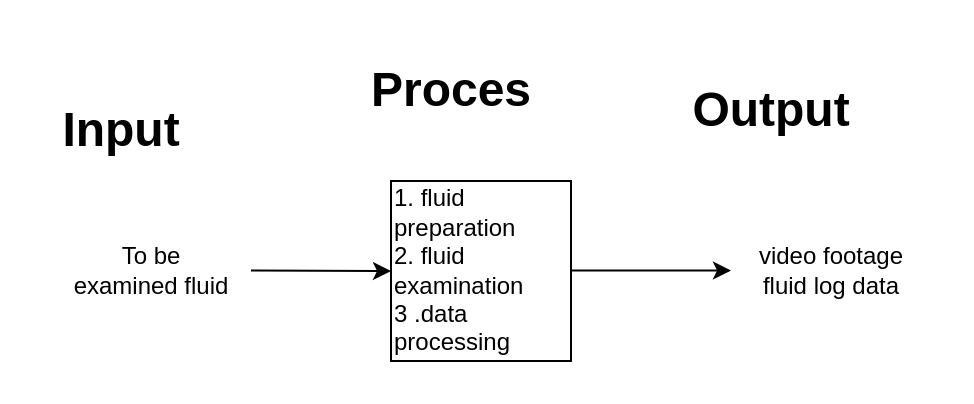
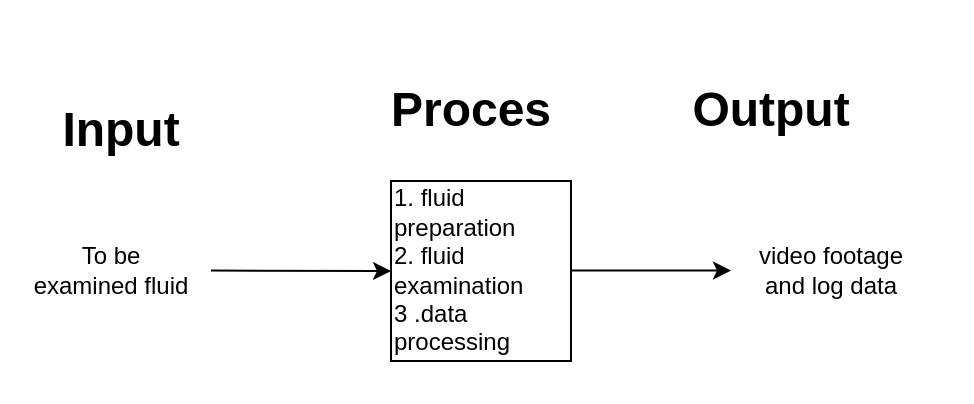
  <mxCell id="0" />
  <mxCell id="1" parent="0" />
  <mxCell id="2" value="&lt;span style=&quot;background-color: initial;&quot;&gt;1. fluid preparation&lt;/span&gt;&lt;br&gt;&lt;span style=&quot;background-color: initial;&quot;&gt;2. fluid examination&lt;/span&gt;&lt;br&gt;&lt;span style=&quot;background-color: initial;&quot;&gt;3 .data processing&lt;/span&gt;" style="whiteSpace=wrap;html=1;aspect=fixed;align=left;" vertex="1" parent="1"><mxGeometry x="195" y="90" width="90" height="90" as="geometry" /></mxCell>
  <mxCell id="3" value="" style="endArrow=classic;html=1;rounded=0;entryX=0;entryY=0.5;entryDx=0;entryDy=0;exitX=1;exitY=0.495;exitDx=0;exitDy=0;exitPerimeter=0;" edge="1" parent="1" source="5" target="2"><mxGeometry width="50" height="50" relative="1" as="geometry"><mxPoint x="125" y="140" as="sourcePoint" /><mxPoint x="275" y="120" as="targetPoint" /><Array as="points" /></mxGeometry></mxCell>
  <mxCell id="4" value="" style="endArrow=classic;html=1;rounded=0;entryX=0;entryY=0.5;entryDx=0;entryDy=0;" edge="1" parent="1"><mxGeometry width="50" height="50" relative="1" as="geometry"><mxPoint x="285" y="134.76" as="sourcePoint" /><mxPoint x="365" y="134.76" as="targetPoint" /><Array as="points" /></mxGeometry></mxCell>
- <mxCell id="5" value="To be &lt;br&gt;examined fluid" style="text;html=1;align=center;verticalAlign=middle;resizable=0;points=[];autosize=1;strokeColor=none;fillColor=none;" vertex="1" parent="1"><mxGeometry x="25" y="115" width="100" height="40" as="geometry" /></mxCell>
- <mxCell id="6" value="video footage&lt;br&gt;fluid log data" style="text;html=1;align=center;verticalAlign=middle;resizable=0;points=[];autosize=1;strokeColor=none;fillColor=none;" vertex="1" parent="1"><mxGeometry x="365" y="115" width="100" height="40" as="geometry" /></mxCell>
+ <mxCell id="5" value="To be &lt;br&gt;examined fluid" style="text;html=1;align=center;verticalAlign=middle;resizable=0;points=[];autosize=1;strokeColor=none;fillColor=none;" vertex="1" parent="1"><mxGeometry x="5" y="115" width="100" height="40" as="geometry" /></mxCell>
+ <mxCell id="6" value="video footage&lt;br&gt;and log data" style="text;html=1;align=center;verticalAlign=middle;resizable=0;points=[];autosize=1;strokeColor=none;fillColor=none;" vertex="1" parent="1"><mxGeometry x="365" y="115" width="100" height="40" as="geometry" /></mxCell>
  <mxCell id="7" value="&lt;h1&gt;Input&lt;/h1&gt;" style="text;html=1;align=center;verticalAlign=middle;resizable=0;points=[];autosize=1;strokeColor=none;fillColor=none;" vertex="1" parent="1"><mxGeometry x="20" y="30" width="80" height="70" as="geometry" /></mxCell>
- <mxCell id="8" value="&lt;h1&gt;Proces&lt;/h1&gt;" style="text;html=1;align=center;verticalAlign=middle;resizable=0;points=[];autosize=1;strokeColor=none;fillColor=none;" vertex="1" parent="1"><mxGeometry x="175" y="10" width="100" height="70" as="geometry" /></mxCell>
+ <mxCell id="8" value="&lt;h1&gt;Proces&lt;/h1&gt;" style="text;html=1;align=center;verticalAlign=middle;resizable=0;points=[];autosize=1;strokeColor=none;fillColor=none;" vertex="1" parent="1"><mxGeometry x="185" y="20" width="100" height="70" as="geometry" /></mxCell>
  <mxCell id="9" value="&lt;h1&gt;Output&lt;/h1&gt;" style="text;html=1;align=center;verticalAlign=middle;resizable=0;points=[];autosize=1;strokeColor=none;fillColor=none;" vertex="1" parent="1"><mxGeometry x="335" y="20" width="100" height="70" as="geometry" /></mxCell>
